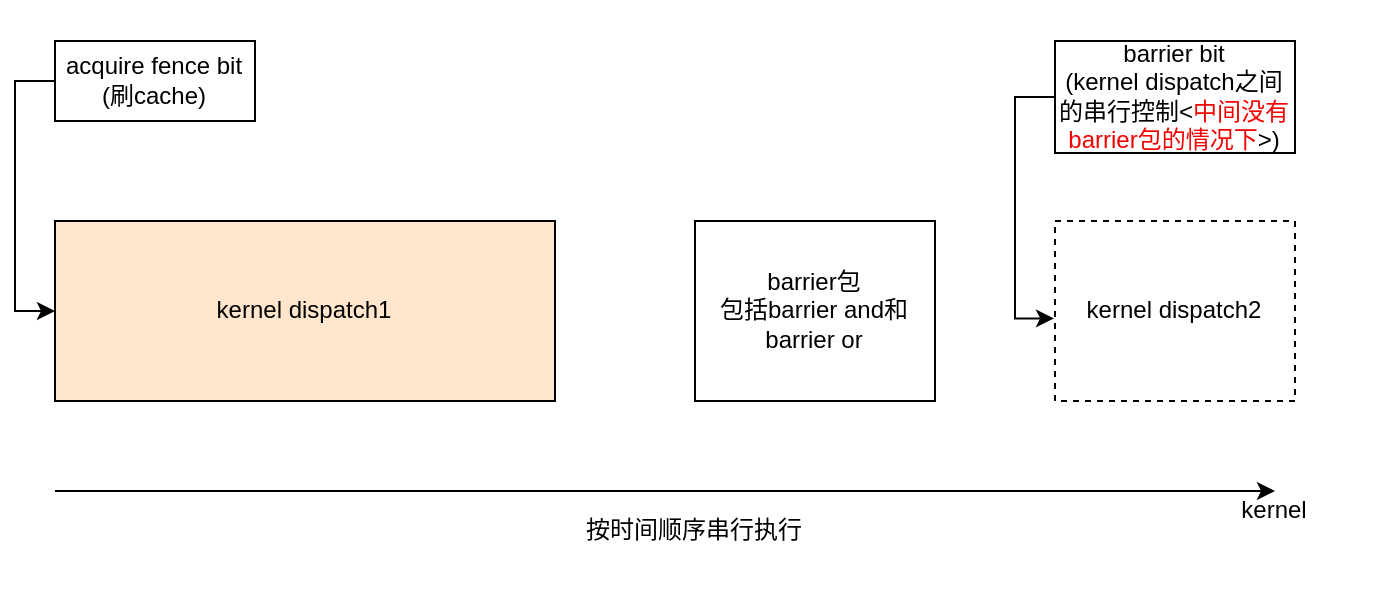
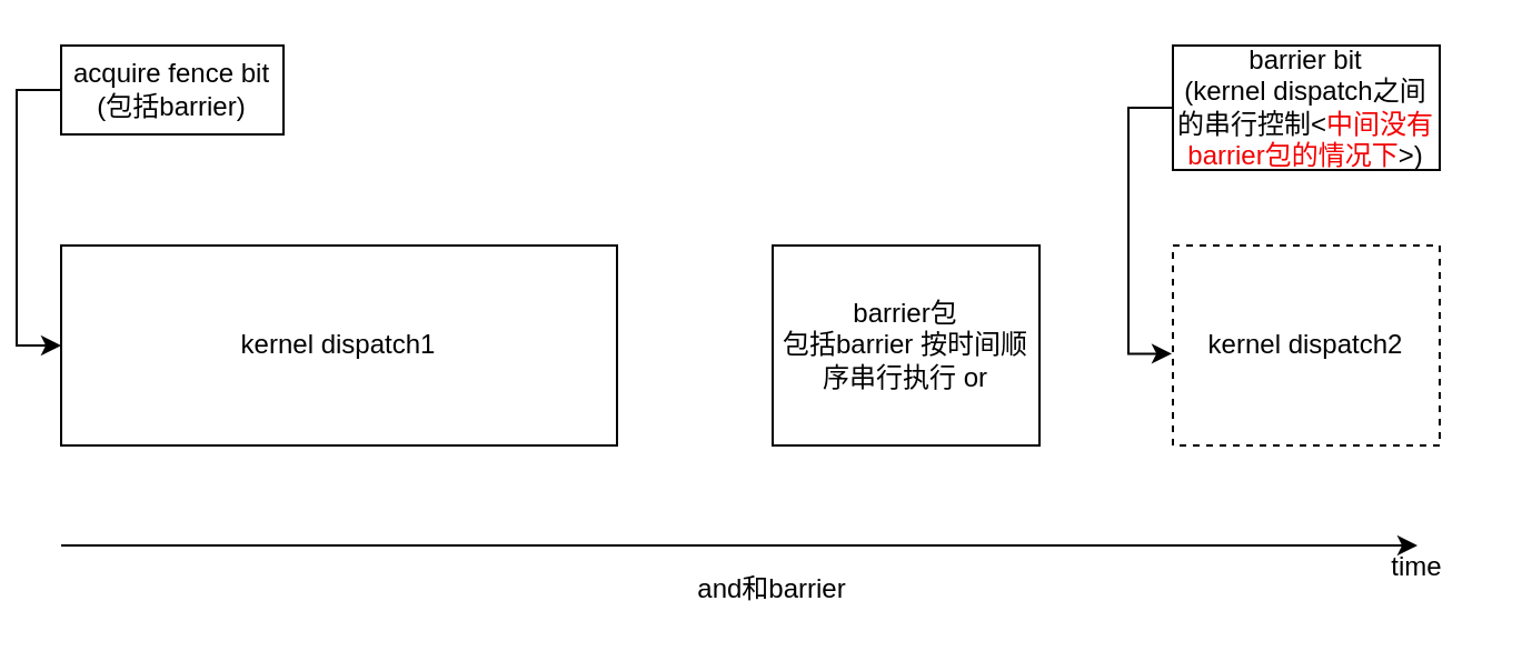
  <mxCell id="0" />
  <mxCell id="1" parent="0" />
- <mxCell id="2" value="kernel dispatch1" style="rounded=0;whiteSpace=wrap;html=1;fillColor=#ffe6cc;" vertex="1" parent="1"><mxGeometry x="20" y="110" width="250" height="90" as="geometry" /></mxCell>
+ <mxCell id="2" value="kernel dispatch1" style="rounded=0;whiteSpace=wrap;html=1;" vertex="1" parent="1"><mxGeometry x="20" y="110" width="250" height="90" as="geometry" /></mxCell>
  <mxCell id="3" value="kernel dispatch2" style="rounded=0;whiteSpace=wrap;html=1;dashed=1;" vertex="1" parent="1"><mxGeometry x="520" y="110" width="120" height="90" as="geometry" /></mxCell>
  <mxCell id="4" value="barrier bit&lt;div&gt;(kernel dispatch之间的串行控制&amp;lt;&lt;font style=&quot;color: rgb(242, 2, 2);&quot;&gt;中间没有barrier包的情况下&lt;/font&gt;&amp;gt;&lt;span style=&quot;background-color: transparent; color: light-dark(rgb(0, 0, 0), rgb(255, 255, 255));&quot;&gt;)&lt;/span&gt;&lt;/div&gt;" style="rounded=0;whiteSpace=wrap;html=1;" vertex="1" parent="1"><mxGeometry x="520" y="20" width="120" height="56" as="geometry" /></mxCell>
  <mxCell id="5" style="edgeStyle=orthogonalEdgeStyle;rounded=0;orthogonalLoop=1;jettySize=auto;html=1;exitX=0;exitY=0.5;exitDx=0;exitDy=0;entryX=-0.004;entryY=0.541;entryDx=0;entryDy=0;entryPerimeter=0;" edge="1" parent="1" source="4" target="3"><mxGeometry relative="1" as="geometry" /></mxCell>
  <mxCell id="6" style="edgeStyle=orthogonalEdgeStyle;rounded=0;orthogonalLoop=1;jettySize=auto;html=1;exitX=0;exitY=0.5;exitDx=0;exitDy=0;entryX=0;entryY=0.5;entryDx=0;entryDy=0;" edge="1" parent="1" source="7" target="2"><mxGeometry relative="1" as="geometry" /></mxCell>
- <mxCell id="7" value="acquire fence bit&lt;div&gt;(刷cache)&lt;/div&gt;" style="rounded=0;whiteSpace=wrap;html=1;" vertex="1" parent="1"><mxGeometry x="20" y="20" width="100" height="40" as="geometry" /></mxCell>
- <mxCell id="8" value="barrier包&lt;div&gt;包括barrier and和barrier or&lt;/div&gt;" style="rounded=0;whiteSpace=wrap;html=1;" vertex="1" parent="1"><mxGeometry x="340" y="110" width="120" height="90" as="geometry" /></mxCell>
+ <mxCell id="7" value="acquire fence bit&lt;div&gt;(包括barrier)&lt;/div&gt;" style="rounded=0;whiteSpace=wrap;html=1;" vertex="1" parent="1"><mxGeometry x="20" y="20" width="100" height="40" as="geometry" /></mxCell>
+ <mxCell id="8" value="barrier包&lt;div&gt;包括barrier 按时间顺序串行执行 or&lt;/div&gt;" style="rounded=0;whiteSpace=wrap;html=1;" vertex="1" parent="1"><mxGeometry x="340" y="110" width="120" height="90" as="geometry" /></mxCell>
  <mxCell id="9" value="" style="endArrow=classic;html=1;rounded=0;" edge="1" parent="1"><mxGeometry width="50" height="50" relative="1" as="geometry"><mxPoint x="20" y="245" as="sourcePoint" /><mxPoint x="630" y="245" as="targetPoint" /></mxGeometry></mxCell>
- <mxCell id="10" value="按时间顺序串行执行" style="text;html=1;align=center;verticalAlign=middle;whiteSpace=wrap;rounded=0;" vertex="1" parent="1"><mxGeometry x="190" y="250" width="300" height="30" as="geometry" /></mxCell>
- <mxCell id="11" value="kernel" style="text;html=1;align=center;verticalAlign=middle;whiteSpace=wrap;rounded=0;" vertex="1" parent="1"><mxGeometry x="600" y="240" width="60" height="30" as="geometry" /></mxCell>
+ <mxCell id="10" value="and和barrier" style="text;html=1;align=center;verticalAlign=middle;whiteSpace=wrap;rounded=0;" vertex="1" parent="1"><mxGeometry x="190" y="250" width="300" height="30" as="geometry" /></mxCell>
+ <mxCell id="11" value="time" style="text;html=1;align=center;verticalAlign=middle;whiteSpace=wrap;rounded=0;" vertex="1" parent="1"><mxGeometry x="600" y="240" width="60" height="30" as="geometry" /></mxCell>
